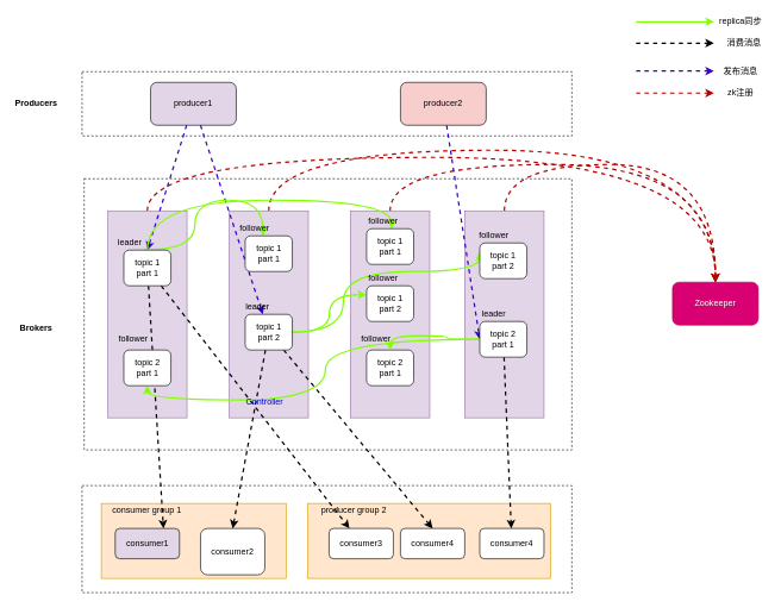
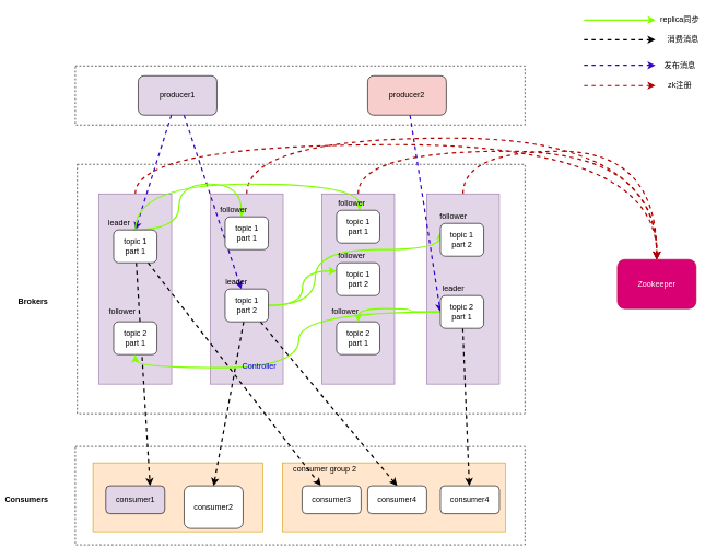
  <mxCell id="0" />
  <mxCell id="1" parent="0" />
  <mxCell id="2" value="" style="rounded=0;whiteSpace=wrap;html=1;dashed=1;" vertex="1" parent="1"><mxGeometry x="114" y="100" width="686" height="90" as="geometry" /></mxCell>
  <mxCell id="3" value="" style="rounded=0;whiteSpace=wrap;html=1;dashed=1;" vertex="1" parent="1"><mxGeometry x="117" y="250" width="683" height="380" as="geometry" /></mxCell>
  <mxCell id="4" value="" style="rounded=0;whiteSpace=wrap;html=1;dashed=1;" vertex="1" parent="1"><mxGeometry x="114" y="680" width="686" height="150" as="geometry" /></mxCell>
  <mxCell id="5" style="edgeStyle=orthogonalEdgeStyle;curved=1;rounded=0;orthogonalLoop=1;jettySize=auto;html=1;entryX=0.5;entryY=0;entryDx=0;entryDy=0;exitX=0.5;exitY=0;exitDx=0;exitDy=0;dashed=1;strokeWidth=2;fillColor=#e51400;strokeColor=#B20000;" edge="1" parent="1" source="6" target="56"><mxGeometry relative="1" as="geometry"><Array as="points"><mxPoint x="206" y="220" /><mxPoint x="1001" y="220" /></Array></mxGeometry></mxCell>
  <mxCell id="6" value="" style="rounded=0;whiteSpace=wrap;html=1;fillColor=#e1d5e7;strokeColor=#9673a6;" vertex="1" parent="1"><mxGeometry x="150" y="295" width="111" height="290" as="geometry" /></mxCell>
  <mxCell id="7" style="edgeStyle=orthogonalEdgeStyle;curved=1;rounded=0;orthogonalLoop=1;jettySize=auto;html=1;entryX=0.5;entryY=0;entryDx=0;entryDy=0;exitX=0.5;exitY=0;exitDx=0;exitDy=0;fillColor=#e51400;strokeColor=#B20000;dashed=1;strokeWidth=2;" edge="1" parent="1" source="8" target="56"><mxGeometry relative="1" as="geometry"><Array as="points"><mxPoint x="376" y="210" /><mxPoint x="1001" y="210" /></Array></mxGeometry></mxCell>
  <mxCell id="8" value="" style="rounded=0;whiteSpace=wrap;html=1;fillColor=#e1d5e7;strokeColor=#9673a6;" vertex="1" parent="1"><mxGeometry x="320" y="295" width="111" height="290" as="geometry" /></mxCell>
  <mxCell id="9" style="edgeStyle=orthogonalEdgeStyle;curved=1;rounded=0;orthogonalLoop=1;jettySize=auto;html=1;entryX=0.5;entryY=0;entryDx=0;entryDy=0;exitX=0.5;exitY=0;exitDx=0;exitDy=0;fillColor=#e51400;strokeColor=#B20000;dashed=1;endSize=6;strokeWidth=2;" edge="1" parent="1" source="10" target="56"><mxGeometry relative="1" as="geometry"><Array as="points"><mxPoint x="546" y="230" /><mxPoint x="1001" y="230" /></Array></mxGeometry></mxCell>
  <mxCell id="10" value="" style="rounded=0;whiteSpace=wrap;html=1;fillColor=#e1d5e7;strokeColor=#9673a6;" vertex="1" parent="1"><mxGeometry x="490" y="295" width="111" height="290" as="geometry" /></mxCell>
  <mxCell id="11" style="edgeStyle=orthogonalEdgeStyle;rounded=0;orthogonalLoop=1;jettySize=auto;html=1;entryX=0.5;entryY=0;entryDx=0;entryDy=0;exitX=0.5;exitY=0;exitDx=0;exitDy=0;curved=1;fillColor=#e51400;strokeColor=#B20000;strokeWidth=2;dashed=1;" edge="1" parent="1" source="12" target="56"><mxGeometry relative="1" as="geometry"><Array as="points"><mxPoint x="706" y="230" /><mxPoint x="1001" y="230" /></Array></mxGeometry></mxCell>
  <mxCell id="12" value="" style="rounded=0;whiteSpace=wrap;html=1;fillColor=#e1d5e7;strokeColor=#9673a6;" vertex="1" parent="1"><mxGeometry x="650" y="295" width="111" height="290" as="geometry" /></mxCell>
  <mxCell id="13" style="rounded=0;orthogonalLoop=1;jettySize=auto;html=1;entryX=0.5;entryY=0;entryDx=0;entryDy=0;dashed=1;strokeWidth=2;fillColor=#6a00ff;strokeColor=#3700CC;" edge="1" parent="1" source="15" target="31"><mxGeometry relative="1" as="geometry" /></mxCell>
  <mxCell id="14" style="rounded=0;orthogonalLoop=1;jettySize=auto;html=1;dashed=1;endSize=6;strokeWidth=2;fillColor=#6a00ff;strokeColor=#3700CC;" edge="1" parent="1" source="15" target="38"><mxGeometry relative="1" as="geometry" /></mxCell>
  <mxCell id="15" value="producer1" style="rounded=1;whiteSpace=wrap;html=1;fillColor=#e1d5e7;" vertex="1" parent="1"><mxGeometry x="210" y="115" width="120" height="60" as="geometry" /></mxCell>
  <mxCell id="16" style="edgeStyle=none;rounded=0;orthogonalLoop=1;jettySize=auto;html=1;entryX=0;entryY=0.5;entryDx=0;entryDy=0;dashed=1;strokeWidth=2;fillColor=#6a00ff;strokeColor=#3700CC;" edge="1" parent="1" source="17" target="46"><mxGeometry relative="1" as="geometry" /></mxCell>
  <mxCell id="17" value="producer2" style="rounded=1;whiteSpace=wrap;html=1;fillColor=#f8cecc;" vertex="1" parent="1"><mxGeometry x="560" y="115" width="120" height="60" as="geometry" /></mxCell>
  <mxCell id="18" value="" style="rounded=0;whiteSpace=wrap;html=1;fillColor=#ffe6cc;strokeColor=#d79b00;" vertex="1" parent="1"><mxGeometry x="141" y="705" width="259" height="105" as="geometry" /></mxCell>
  <mxCell id="19" value="" style="rounded=0;whiteSpace=wrap;html=1;fillColor=#ffe6cc;strokeColor=#d79b00;" vertex="1" parent="1"><mxGeometry x="430" y="705" width="340" height="105" as="geometry" /></mxCell>
  <mxCell id="20" value="consumer1" style="rounded=1;whiteSpace=wrap;html=1;fillColor=#e1d5e7;" vertex="1" parent="1"><mxGeometry x="160.5" y="740" width="90" height="42.5" as="geometry" /></mxCell>
  <mxCell id="21" value="consumer2" style="rounded=1;whiteSpace=wrap;html=1;" vertex="1" parent="1"><mxGeometry x="280" y="740" width="90" height="65" as="geometry" /></mxCell>
  <mxCell id="22" value="consumer3" style="rounded=1;whiteSpace=wrap;html=1;" vertex="1" parent="1"><mxGeometry x="460" y="740" width="90" height="42.5" as="geometry" /></mxCell>
  <mxCell id="23" value="consumer4" style="rounded=1;whiteSpace=wrap;html=1;" vertex="1" parent="1"><mxGeometry x="560" y="740" width="90" height="42.5" as="geometry" /></mxCell>
  <mxCell id="24" value="consumer4" style="rounded=1;whiteSpace=wrap;html=1;" vertex="1" parent="1"><mxGeometry x="671" y="740" width="90" height="42.5" as="geometry" /></mxCell>
- <mxCell id="25" value="consumer group 1" style="text;html=1;strokeColor=none;fillColor=none;align=center;verticalAlign=middle;whiteSpace=wrap;rounded=0;" vertex="1" parent="1"><mxGeometry x="150" y="705" width="110" height="20" as="geometry" /></mxCell>
- <mxCell id="26" value="producer group 2" style="text;html=1;strokeColor=none;fillColor=none;align=center;verticalAlign=middle;whiteSpace=wrap;rounded=0;" vertex="1" parent="1"><mxGeometry x="440" y="705" width="110" height="20" as="geometry" /></mxCell>
+ <mxCell id="26" value="consumer group 2" style="text;html=1;strokeColor=none;fillColor=none;align=center;verticalAlign=middle;whiteSpace=wrap;rounded=0;" vertex="1" parent="1"><mxGeometry x="440" y="705" width="110" height="20" as="geometry" /></mxCell>
  <mxCell id="27" style="edgeStyle=none;rounded=0;orthogonalLoop=1;jettySize=auto;html=1;entryX=0.75;entryY=0;entryDx=0;entryDy=0;dashed=1;strokeWidth=2;fillColor=#ffcccc;" edge="1" parent="1" source="31" target="20"><mxGeometry relative="1" as="geometry" /></mxCell>
  <mxCell id="28" style="edgeStyle=none;rounded=0;orthogonalLoop=1;jettySize=auto;html=1;dashed=1;strokeColor=#000000;strokeWidth=2;" edge="1" parent="1" source="31" target="22"><mxGeometry relative="1" as="geometry" /></mxCell>
  <mxCell id="29" style="edgeStyle=orthogonalEdgeStyle;rounded=0;orthogonalLoop=1;jettySize=auto;html=1;strokeColor=#80FF00;strokeWidth=2;exitX=1;exitY=1;exitDx=0;exitDy=0;curved=1;entryX=0.75;entryY=1;entryDx=0;entryDy=0;" edge="1" parent="1" source="47" target="51"><mxGeometry relative="1" as="geometry"><Array as="points"><mxPoint x="272" y="350" /><mxPoint x="272" y="280" /><mxPoint x="368" y="280" /></Array></mxGeometry></mxCell>
  <mxCell id="30" style="edgeStyle=orthogonalEdgeStyle;curved=1;rounded=0;orthogonalLoop=1;jettySize=auto;html=1;entryX=0.75;entryY=1;entryDx=0;entryDy=0;strokeColor=#80FF00;strokeWidth=2;" edge="1" parent="1" source="31" target="52"><mxGeometry relative="1" as="geometry"><Array as="points"><mxPoint x="206" y="280" /><mxPoint x="548" y="280" /></Array></mxGeometry></mxCell>
  <mxCell id="31" value="topic 1&lt;br&gt;part 1" style="rounded=1;whiteSpace=wrap;html=1;" vertex="1" parent="1"><mxGeometry x="172.5" y="350" width="66" height="50" as="geometry" /></mxCell>
  <mxCell id="32" value="topic 2&lt;br&gt;part 1" style="rounded=1;whiteSpace=wrap;html=1;" vertex="1" parent="1"><mxGeometry x="172.5" y="490" width="66" height="50" as="geometry" /></mxCell>
  <mxCell id="33" value="topic 1&lt;br&gt;part 1" style="rounded=1;whiteSpace=wrap;html=1;" vertex="1" parent="1"><mxGeometry x="342.5" y="330" width="66" height="50" as="geometry" /></mxCell>
  <mxCell id="34" style="edgeStyle=none;rounded=0;orthogonalLoop=1;jettySize=auto;html=1;entryX=0.5;entryY=0;entryDx=0;entryDy=0;dashed=1;strokeWidth=2;" edge="1" parent="1" source="38" target="21"><mxGeometry relative="1" as="geometry" /></mxCell>
  <mxCell id="35" style="edgeStyle=none;rounded=0;orthogonalLoop=1;jettySize=auto;html=1;entryX=0.5;entryY=0;entryDx=0;entryDy=0;dashed=1;strokeColor=#000000;strokeWidth=2;" edge="1" parent="1" source="38" target="23"><mxGeometry relative="1" as="geometry" /></mxCell>
  <mxCell id="36" style="edgeStyle=orthogonalEdgeStyle;curved=1;rounded=0;orthogonalLoop=1;jettySize=auto;html=1;entryX=0;entryY=0.25;entryDx=0;entryDy=0;strokeColor=#80FF00;strokeWidth=2;" edge="1" parent="1" source="38" target="40"><mxGeometry relative="1" as="geometry" /></mxCell>
  <mxCell id="37" style="edgeStyle=orthogonalEdgeStyle;curved=1;rounded=0;orthogonalLoop=1;jettySize=auto;html=1;entryX=0;entryY=0.25;entryDx=0;entryDy=0;strokeColor=#80FF00;strokeWidth=2;" edge="1" parent="1" source="38" target="42"><mxGeometry relative="1" as="geometry"><Array as="points"><mxPoint x="480" y="465" /><mxPoint x="480" y="380" /><mxPoint x="671" y="380" /></Array></mxGeometry></mxCell>
  <mxCell id="38" value="topic 1&lt;br&gt;part 2" style="rounded=1;whiteSpace=wrap;html=1;" vertex="1" parent="1"><mxGeometry x="342.5" y="440" width="66" height="50" as="geometry" /></mxCell>
  <mxCell id="39" value="topic 1&lt;br&gt;part 1" style="rounded=1;whiteSpace=wrap;html=1;" vertex="1" parent="1"><mxGeometry x="512.5" y="320" width="66" height="50" as="geometry" /></mxCell>
  <mxCell id="40" value="topic 1&lt;br&gt;part 2" style="rounded=1;whiteSpace=wrap;html=1;" vertex="1" parent="1"><mxGeometry x="512.5" y="400" width="66" height="50" as="geometry" /></mxCell>
  <mxCell id="41" value="topic 2&lt;br&gt;part 1" style="rounded=1;whiteSpace=wrap;html=1;" vertex="1" parent="1"><mxGeometry x="512.5" y="490" width="66" height="50" as="geometry" /></mxCell>
  <mxCell id="42" value="topic 1&lt;br&gt;part 2" style="rounded=1;whiteSpace=wrap;html=1;" vertex="1" parent="1"><mxGeometry x="671" y="340" width="66" height="50" as="geometry" /></mxCell>
  <mxCell id="43" style="edgeStyle=none;rounded=0;orthogonalLoop=1;jettySize=auto;html=1;dashed=1;strokeColor=#000000;strokeWidth=2;" edge="1" parent="1" source="46" target="24"><mxGeometry relative="1" as="geometry" /></mxCell>
  <mxCell id="44" style="edgeStyle=orthogonalEdgeStyle;curved=1;rounded=0;orthogonalLoop=1;jettySize=auto;html=1;entryX=0.5;entryY=0;entryDx=0;entryDy=0;strokeColor=#80FF00;strokeWidth=2;" edge="1" parent="1" source="46" target="41"><mxGeometry relative="1" as="geometry" /></mxCell>
  <mxCell id="45" style="edgeStyle=orthogonalEdgeStyle;curved=1;rounded=0;orthogonalLoop=1;jettySize=auto;html=1;entryX=0.5;entryY=1;entryDx=0;entryDy=0;strokeColor=#80FF00;strokeWidth=2;" edge="1" parent="1" source="46" target="32"><mxGeometry relative="1" as="geometry" /></mxCell>
  <mxCell id="46" value="topic 2&lt;br&gt;part 1" style="rounded=1;whiteSpace=wrap;html=1;" vertex="1" parent="1"><mxGeometry x="671" y="450" width="66" height="50" as="geometry" /></mxCell>
  <mxCell id="47" value="leader" style="text;html=1;strokeColor=none;fillColor=none;align=center;verticalAlign=middle;whiteSpace=wrap;rounded=0;" vertex="1" parent="1"><mxGeometry x="160.5" y="330" width="40" height="20" as="geometry" /></mxCell>
  <mxCell id="48" value="leader" style="text;html=1;strokeColor=none;fillColor=none;align=center;verticalAlign=middle;whiteSpace=wrap;rounded=0;" vertex="1" parent="1"><mxGeometry x="340" y="420" width="40" height="20" as="geometry" /></mxCell>
  <mxCell id="49" value="leader" style="text;html=1;strokeColor=none;fillColor=none;align=center;verticalAlign=middle;whiteSpace=wrap;rounded=0;" vertex="1" parent="1"><mxGeometry x="671" y="430" width="40" height="20" as="geometry" /></mxCell>
  <mxCell id="50" value="follower" style="text;html=1;strokeColor=none;fillColor=none;align=center;verticalAlign=middle;whiteSpace=wrap;rounded=0;" vertex="1" parent="1"><mxGeometry x="160.5" y="465" width="49.5" height="20" as="geometry" /></mxCell>
  <mxCell id="51" value="follower" style="text;html=1;strokeColor=none;fillColor=none;align=center;verticalAlign=middle;whiteSpace=wrap;rounded=0;" vertex="1" parent="1"><mxGeometry x="330.5" y="310" width="49.5" height="20" as="geometry" /></mxCell>
  <mxCell id="52" value="follower" style="text;html=1;strokeColor=none;fillColor=none;align=center;verticalAlign=middle;whiteSpace=wrap;rounded=0;" vertex="1" parent="1"><mxGeometry x="510.5" y="300" width="49.5" height="20" as="geometry" /></mxCell>
  <mxCell id="53" value="follower" style="text;html=1;strokeColor=none;fillColor=none;align=center;verticalAlign=middle;whiteSpace=wrap;rounded=0;" vertex="1" parent="1"><mxGeometry x="510.5" y="380" width="49.5" height="20" as="geometry" /></mxCell>
  <mxCell id="54" value="follower" style="text;html=1;strokeColor=none;fillColor=none;align=center;verticalAlign=middle;whiteSpace=wrap;rounded=0;" vertex="1" parent="1"><mxGeometry x="500.5" y="465" width="49.5" height="20" as="geometry" /></mxCell>
  <mxCell id="55" value="follower" style="text;html=1;strokeColor=none;fillColor=none;align=center;verticalAlign=middle;whiteSpace=wrap;rounded=0;" vertex="1" parent="1"><mxGeometry x="666.25" y="320" width="49.5" height="20" as="geometry" /></mxCell>
- <mxCell id="56" value="Zookeeper" style="rounded=1;whiteSpace=wrap;html=1;fillColor=#d80073;strokeColor=#A50040;fontColor=#ffffff;" vertex="1" parent="1"><mxGeometry x="941" y="395" width="120" height="60" as="geometry" /></mxCell>
+ <mxCell id="56" value="Zookeeper" style="rounded=1;whiteSpace=wrap;html=1;fillColor=#d80073;strokeColor=#A50040;fontColor=#ffffff;" vertex="1" parent="1"><mxGeometry x="941" y="395" width="120" height="75" as="geometry" /></mxCell>
  <mxCell id="57" style="edgeStyle=orthogonalEdgeStyle;curved=1;rounded=0;orthogonalLoop=1;jettySize=auto;html=1;dashed=1;endSize=6;strokeWidth=2;fillColor=#e51400;strokeColor=#B20000;" edge="1" parent="1"><mxGeometry relative="1" as="geometry"><mxPoint x="999" y="130" as="targetPoint" /><mxPoint x="890" y="130" as="sourcePoint" /></mxGeometry></mxCell>
  <mxCell id="58" style="edgeStyle=orthogonalEdgeStyle;curved=1;rounded=0;orthogonalLoop=1;jettySize=auto;html=1;dashed=1;endSize=6;strokeWidth=2;fillColor=#6a00ff;strokeColor=#3700CC;" edge="1" parent="1"><mxGeometry relative="1" as="geometry"><mxPoint x="999" y="99" as="targetPoint" /><mxPoint x="890" y="99" as="sourcePoint" /></mxGeometry></mxCell>
  <mxCell id="59" value="zk注册" style="text;html=1;align=center;verticalAlign=middle;resizable=0;points=[];autosize=1;" vertex="1" parent="1"><mxGeometry x="1011" y="120" width="50" height="20" as="geometry" /></mxCell>
  <mxCell id="60" value="发布消息" style="text;html=1;align=center;verticalAlign=middle;resizable=0;points=[];autosize=1;" vertex="1" parent="1"><mxGeometry x="1006" y="90" width="60" height="20" as="geometry" /></mxCell>
  <mxCell id="61" style="edgeStyle=orthogonalEdgeStyle;curved=1;rounded=0;orthogonalLoop=1;jettySize=auto;html=1;dashed=1;endSize=6;strokeWidth=2;fillColor=#6a00ff;" edge="1" parent="1"><mxGeometry relative="1" as="geometry"><mxPoint x="999" y="60" as="targetPoint" /><mxPoint x="890" y="60" as="sourcePoint" /></mxGeometry></mxCell>
  <mxCell id="62" value="消费消息" style="text;html=1;align=center;verticalAlign=middle;resizable=0;points=[];autosize=1;" vertex="1" parent="1"><mxGeometry x="1011" y="50" width="60" height="20" as="geometry" /></mxCell>
  <mxCell id="63" style="edgeStyle=orthogonalEdgeStyle;curved=1;rounded=0;orthogonalLoop=1;jettySize=auto;html=1;endSize=6;strokeWidth=2;fillColor=#cdeb8b;strokeColor=#80FF00;" edge="1" parent="1"><mxGeometry relative="1" as="geometry"><mxPoint x="999" y="30" as="targetPoint" /><mxPoint x="890" y="30" as="sourcePoint" /></mxGeometry></mxCell>
  <mxCell id="64" value="replica同步" style="text;html=1;align=center;verticalAlign=middle;resizable=0;points=[];autosize=1;" vertex="1" parent="1"><mxGeometry x="1001" y="20" width="70" height="20" as="geometry" /></mxCell>
- <mxCell id="65" value="&lt;font color=&quot;#0000cc&quot;&gt;Controller&lt;/font&gt;" style="text;html=1;strokeColor=none;fillColor=none;align=center;verticalAlign=middle;whiteSpace=wrap;rounded=0;" vertex="1" parent="1"><mxGeometry x="350" y="550" width="40" height="25" as="geometry" /></mxCell>
- <mxCell id="66" value="&lt;b&gt;Producers&lt;/b&gt;" style="text;html=1;strokeColor=none;fillColor=none;align=center;verticalAlign=middle;whiteSpace=wrap;rounded=0;" vertex="1" parent="1"><mxGeometry x="30" y="135" width="40" height="20" as="geometry" /></mxCell>
+ <mxCell id="65" value="&lt;font color=&quot;#0000cc&quot;&gt;Controller&lt;/font&gt;" style="text;html=1;strokeColor=none;fillColor=none;align=center;verticalAlign=middle;whiteSpace=wrap;rounded=0;" vertex="1" parent="1"><mxGeometry x="375" y="545" width="40" height="25" as="geometry" /></mxCell>
  <mxCell id="67" value="&lt;b&gt;Brokers&lt;/b&gt;" style="text;html=1;strokeColor=none;fillColor=none;align=center;verticalAlign=middle;whiteSpace=wrap;rounded=0;" vertex="1" parent="1"><mxGeometry x="30" y="450" width="40" height="20" as="geometry" /></mxCell>
+ <mxCell id="68" value="&lt;b&gt;Consumers&lt;/b&gt;" style="text;html=1;strokeColor=none;fillColor=none;align=center;verticalAlign=middle;whiteSpace=wrap;rounded=0;" vertex="1" parent="1"><mxGeometry x="20" y="751.25" width="40" height="20" as="geometry" /></mxCell>
